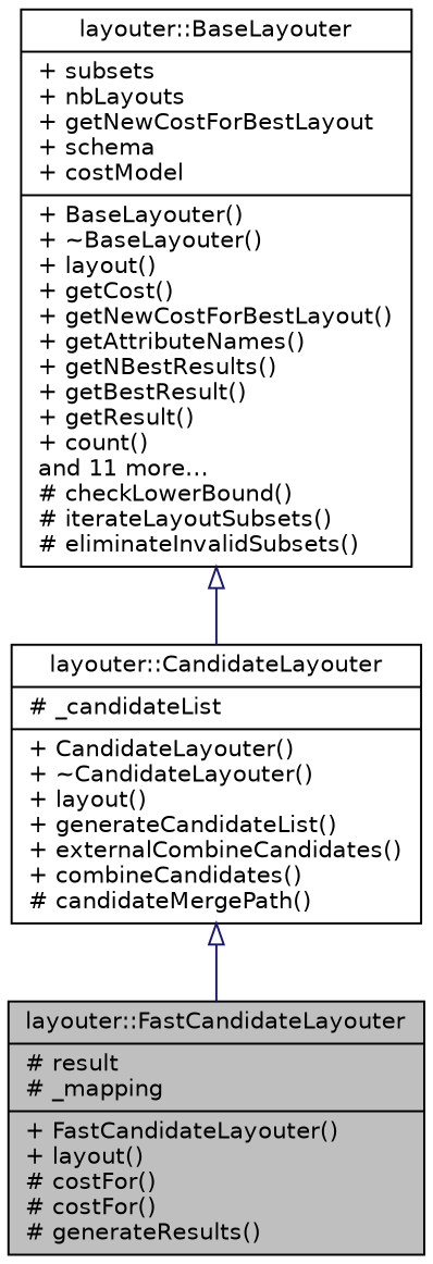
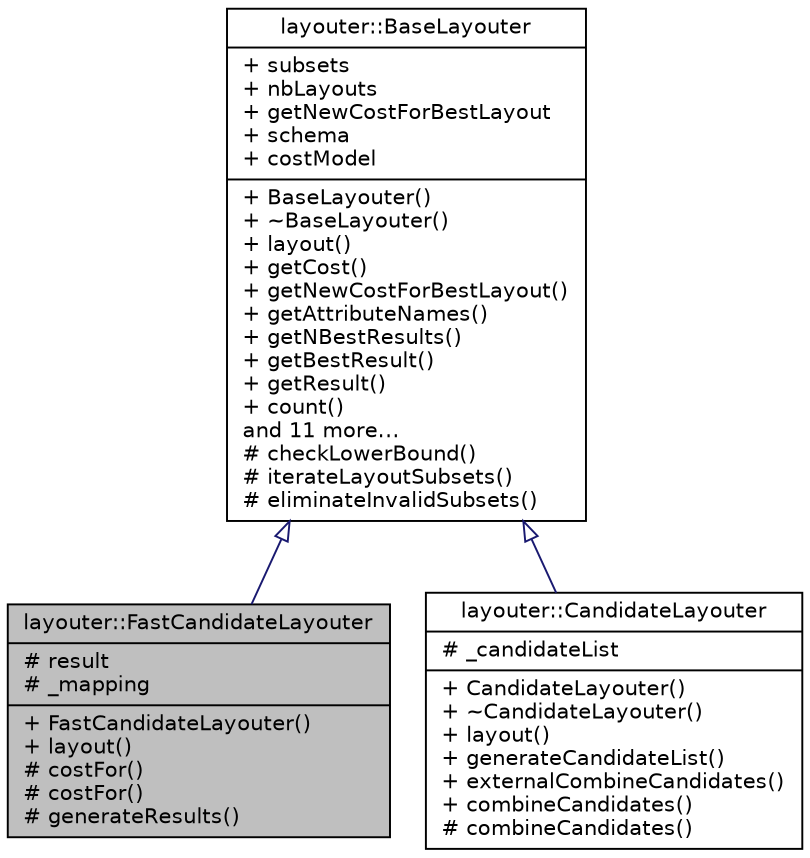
  digraph {
    node [color=black fillcolor=white fontname=Helvetica fontsize=11 shape=record style=filled]
    edge [arrowtail=onormal color=midnightblue dir=back fontname=Helvetica fontsize=11 labelfontname=Helvetica labelfontsize=11 style=solid]
    n1 [fillcolor=grey75 fontcolor=black height=0.2 label="{layouter::FastCandidateLayouter\n|# result\l# _mapping\l|+ FastCandidateLayouter()\l+ layout()\l# costFor()\l# costFor()\l# generateResults()\l}" width=0.4]
-   n2 [height=0.2 label="{layouter::CandidateLayouter\n|# _candidateList\l|+ CandidateLayouter()\l+ ~CandidateLayouter()\l+ layout()\l+ generateCandidateList()\l+ externalCombineCandidates()\l+ combineCandidates()\l# candidateMergePath()\l}" width=0.4]
+   n2 [height=0.2 label="{layouter::CandidateLayouter\n|# _candidateList\l|+ CandidateLayouter()\l+ ~CandidateLayouter()\l+ layout()\l+ generateCandidateList()\l+ externalCombineCandidates()\l+ combineCandidates()\l# combineCandidates()\l}" width=0.4]
    n3 [height=0.2 label="{layouter::BaseLayouter\n|+ subsets\l+ nbLayouts\l+ getNewCostForBestLayout\l+ schema\l+ costModel\l|+ BaseLayouter()\l+ ~BaseLayouter()\l+ layout()\l+ getCost()\l+ getNewCostForBestLayout()\l+ getAttributeNames()\l+ getNBestResults()\l+ getBestResult()\l+ getResult()\l+ count()\land 11 more...\l# checkLowerBound()\l# iterateLayoutSubsets()\l# eliminateInvalidSubsets()\l}" width=0.4]
-   n2 -> n1
+   n3 -> n1
    n3 -> n2
  }
